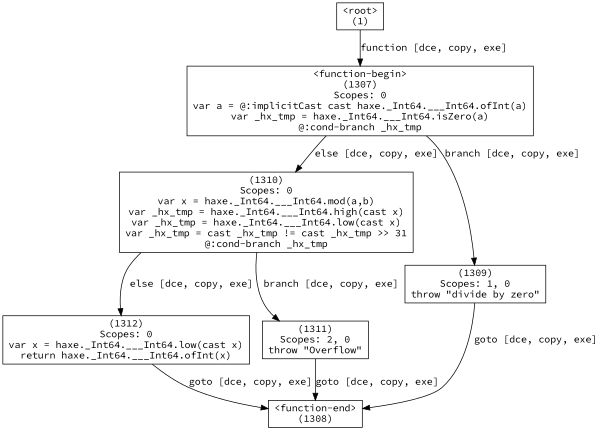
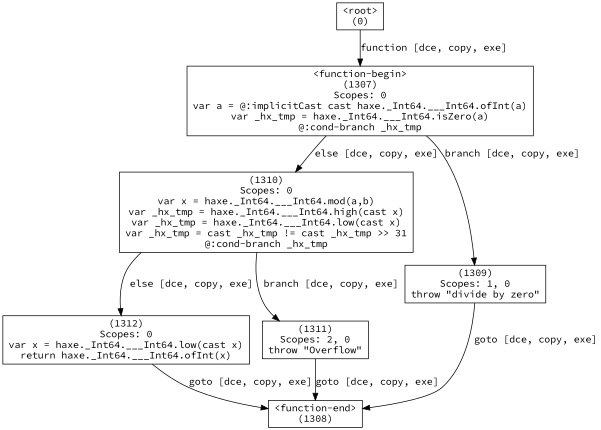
  digraph {
    fontname="Source Code Pro"
    node [shape=box fontname="Source Code Pro"]
    edge [fontname="Source Code Pro"]
    n1 [label="(1312)\nScopes: 0\nvar x = haxe._Int64.___Int64.low(cast x)\nreturn haxe._Int64.___Int64.ofInt(x)"]
    n2 [label="<function-end>\n(1308)"]
    n3 [label="(1311)\nScopes: 2, 0\nthrow \"Overflow\""]
    n4 [label="(1310)\nScopes: 0\nvar x = haxe._Int64.___Int64.mod(a,b)\nvar _hx_tmp = haxe._Int64.___Int64.high(cast x)\nvar _hx_tmp = haxe._Int64.___Int64.low(cast x)\nvar _hx_tmp = cast _hx_tmp != cast _hx_tmp >> 31\n@:cond-branch _hx_tmp"]
    n5 [label="(1309)\nScopes: 1, 0\nthrow \"divide by zero\""]
    n6 [label="<function-begin>\n(1307)\nScopes: 0\nvar a = @:implicitCast cast haxe._Int64.___Int64.ofInt(a)\nvar _hx_tmp = haxe._Int64.___Int64.isZero(a)\n@:cond-branch _hx_tmp"]
-   n7 [label="<root>\n(1)"]
+   n7 [label="<root>\n(0)"]
    n1 -> n2 [label="goto [dce, copy, exe]"]
    n3 -> n2 [label="goto [dce, copy, exe]"]
    n4 -> n1 [label="else [dce, copy, exe]"]
    n4 -> n3 [label="branch [dce, copy, exe]"]
    n5 -> n2 [label="goto [dce, copy, exe]"]
    n6 -> n4 [label="else [dce, copy, exe]"]
    n6 -> n5 [label="branch [dce, copy, exe]"]
    n7 -> n6 [label="function [dce, copy, exe]"]
  }
